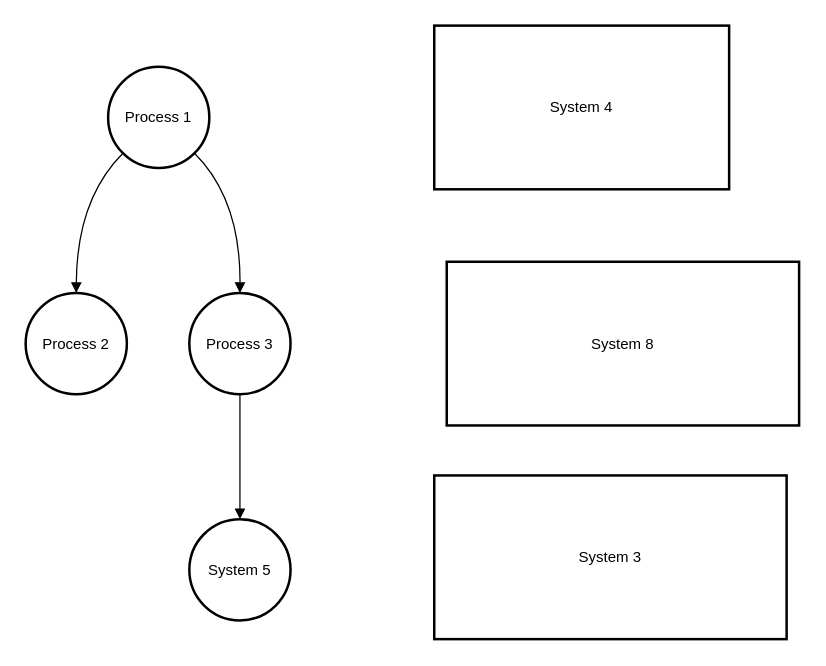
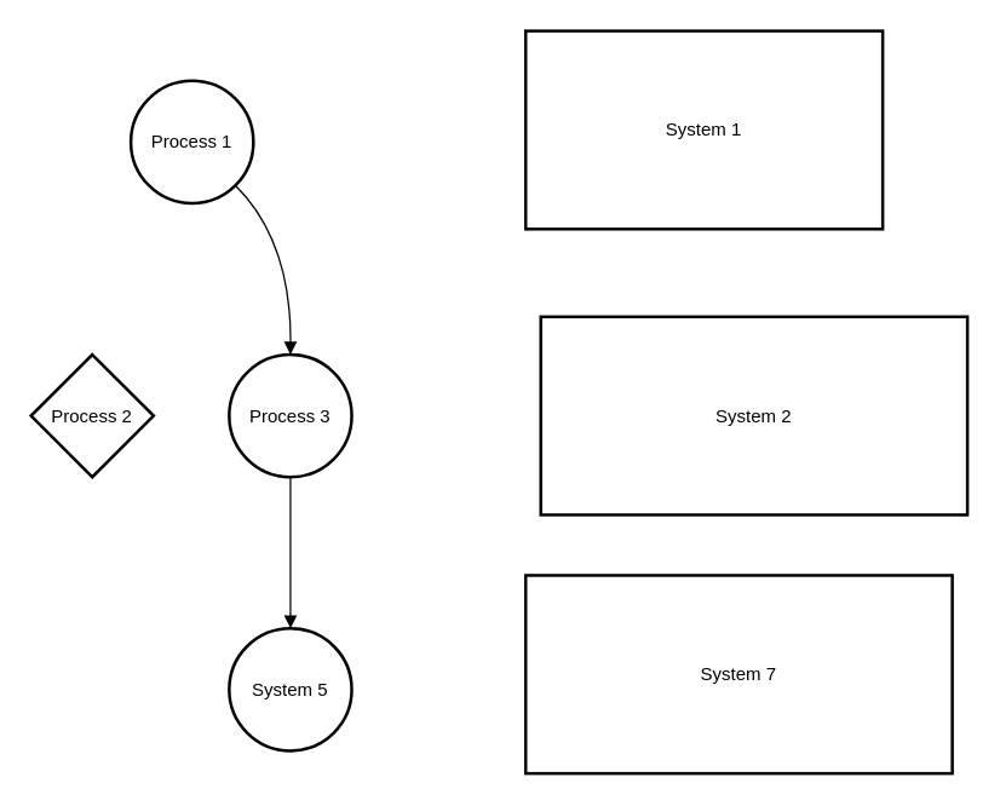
  <mxCell id="0" />
  <mxCell id="1" parent="0" />
- <mxCell id="2" value="System 3" style="whiteSpace=wrap;strokeWidth=2;" parent="1" vertex="1"><mxGeometry x="347" y="380" width="282" height="131" as="geometry" /></mxCell>
- <mxCell id="3" value="System 8" style="whiteSpace=wrap;strokeWidth=2;" parent="1" vertex="1"><mxGeometry x="357" y="209" width="282" height="131" as="geometry" /></mxCell>
- <mxCell id="4" value="System 4" style="whiteSpace=wrap;strokeWidth=2;" parent="1" vertex="1"><mxGeometry x="347" width="236" height="131" as="geometry" y="20" /></mxCell>
+ <mxCell id="2" value="System 7" style="whiteSpace=wrap;strokeWidth=2;" parent="1" vertex="1"><mxGeometry x="347" y="380" width="282" height="131" as="geometry" /></mxCell>
+ <mxCell id="3" value="System 2" style="whiteSpace=wrap;strokeWidth=2;" parent="1" vertex="1"><mxGeometry x="357" y="209" width="282" height="131" as="geometry" /></mxCell>
+ <mxCell id="4" value="System 1" style="whiteSpace=wrap;strokeWidth=2;" parent="1" vertex="1"><mxGeometry x="347" width="236" height="131" as="geometry" y="20" /></mxCell>
  <mxCell id="5" value="Process 1" style="ellipse;aspect=fixed;strokeWidth=2;whiteSpace=wrap;" parent="1" vertex="1"><mxGeometry x="86" y="53" width="81" height="81" as="geometry" /></mxCell>
- <mxCell id="6" value="Process 2" style="ellipse;aspect=fixed;strokeWidth=2;whiteSpace=wrap;" parent="1" vertex="1"><mxGeometry x="20" y="234" width="81" height="81" as="geometry" /></mxCell>
+ <mxCell id="6" value="Process 2" style="rhombus;aspect=fixed;strokeWidth=2;whiteSpace=wrap;" parent="1" vertex="1"><mxGeometry x="20" y="234" width="81" height="81" as="geometry" /></mxCell>
  <mxCell id="7" value="Process 3" style="ellipse;aspect=fixed;strokeWidth=2;whiteSpace=wrap;" parent="1" vertex="1"><mxGeometry x="151" y="234" width="81" height="81" as="geometry" /></mxCell>
  <mxCell id="8" value="System 5" style="ellipse;aspect=fixed;strokeWidth=2;whiteSpace=wrap;" parent="1" vertex="1"><mxGeometry x="151" y="415" width="81" height="81" as="geometry" /></mxCell>
- <mxCell id="9" value="" style="curved=1;startArrow=none;endArrow=block;exitX=0;exitY=1;entryX=0.5;entryY=0;" parent="1" source="5" target="6" edge="1"><mxGeometry relative="1" as="geometry"><Array as="points"><mxPoint x="61" y="159" /></Array></mxGeometry></mxCell>
  <mxCell id="10" value="" style="curved=1;startArrow=none;endArrow=block;exitX=1;exitY=1;entryX=0.5;entryY=0;" parent="1" source="5" target="7" edge="1"><mxGeometry relative="1" as="geometry"><Array as="points"><mxPoint x="192" y="159" /></Array></mxGeometry></mxCell>
  <mxCell id="11" value="" style="curved=1;startArrow=none;endArrow=block;exitX=0.5;exitY=0.99;entryX=0.5;entryY=0;" parent="1" source="7" target="8" edge="1"><mxGeometry relative="1" as="geometry"><Array as="points" /></mxGeometry></mxCell>
